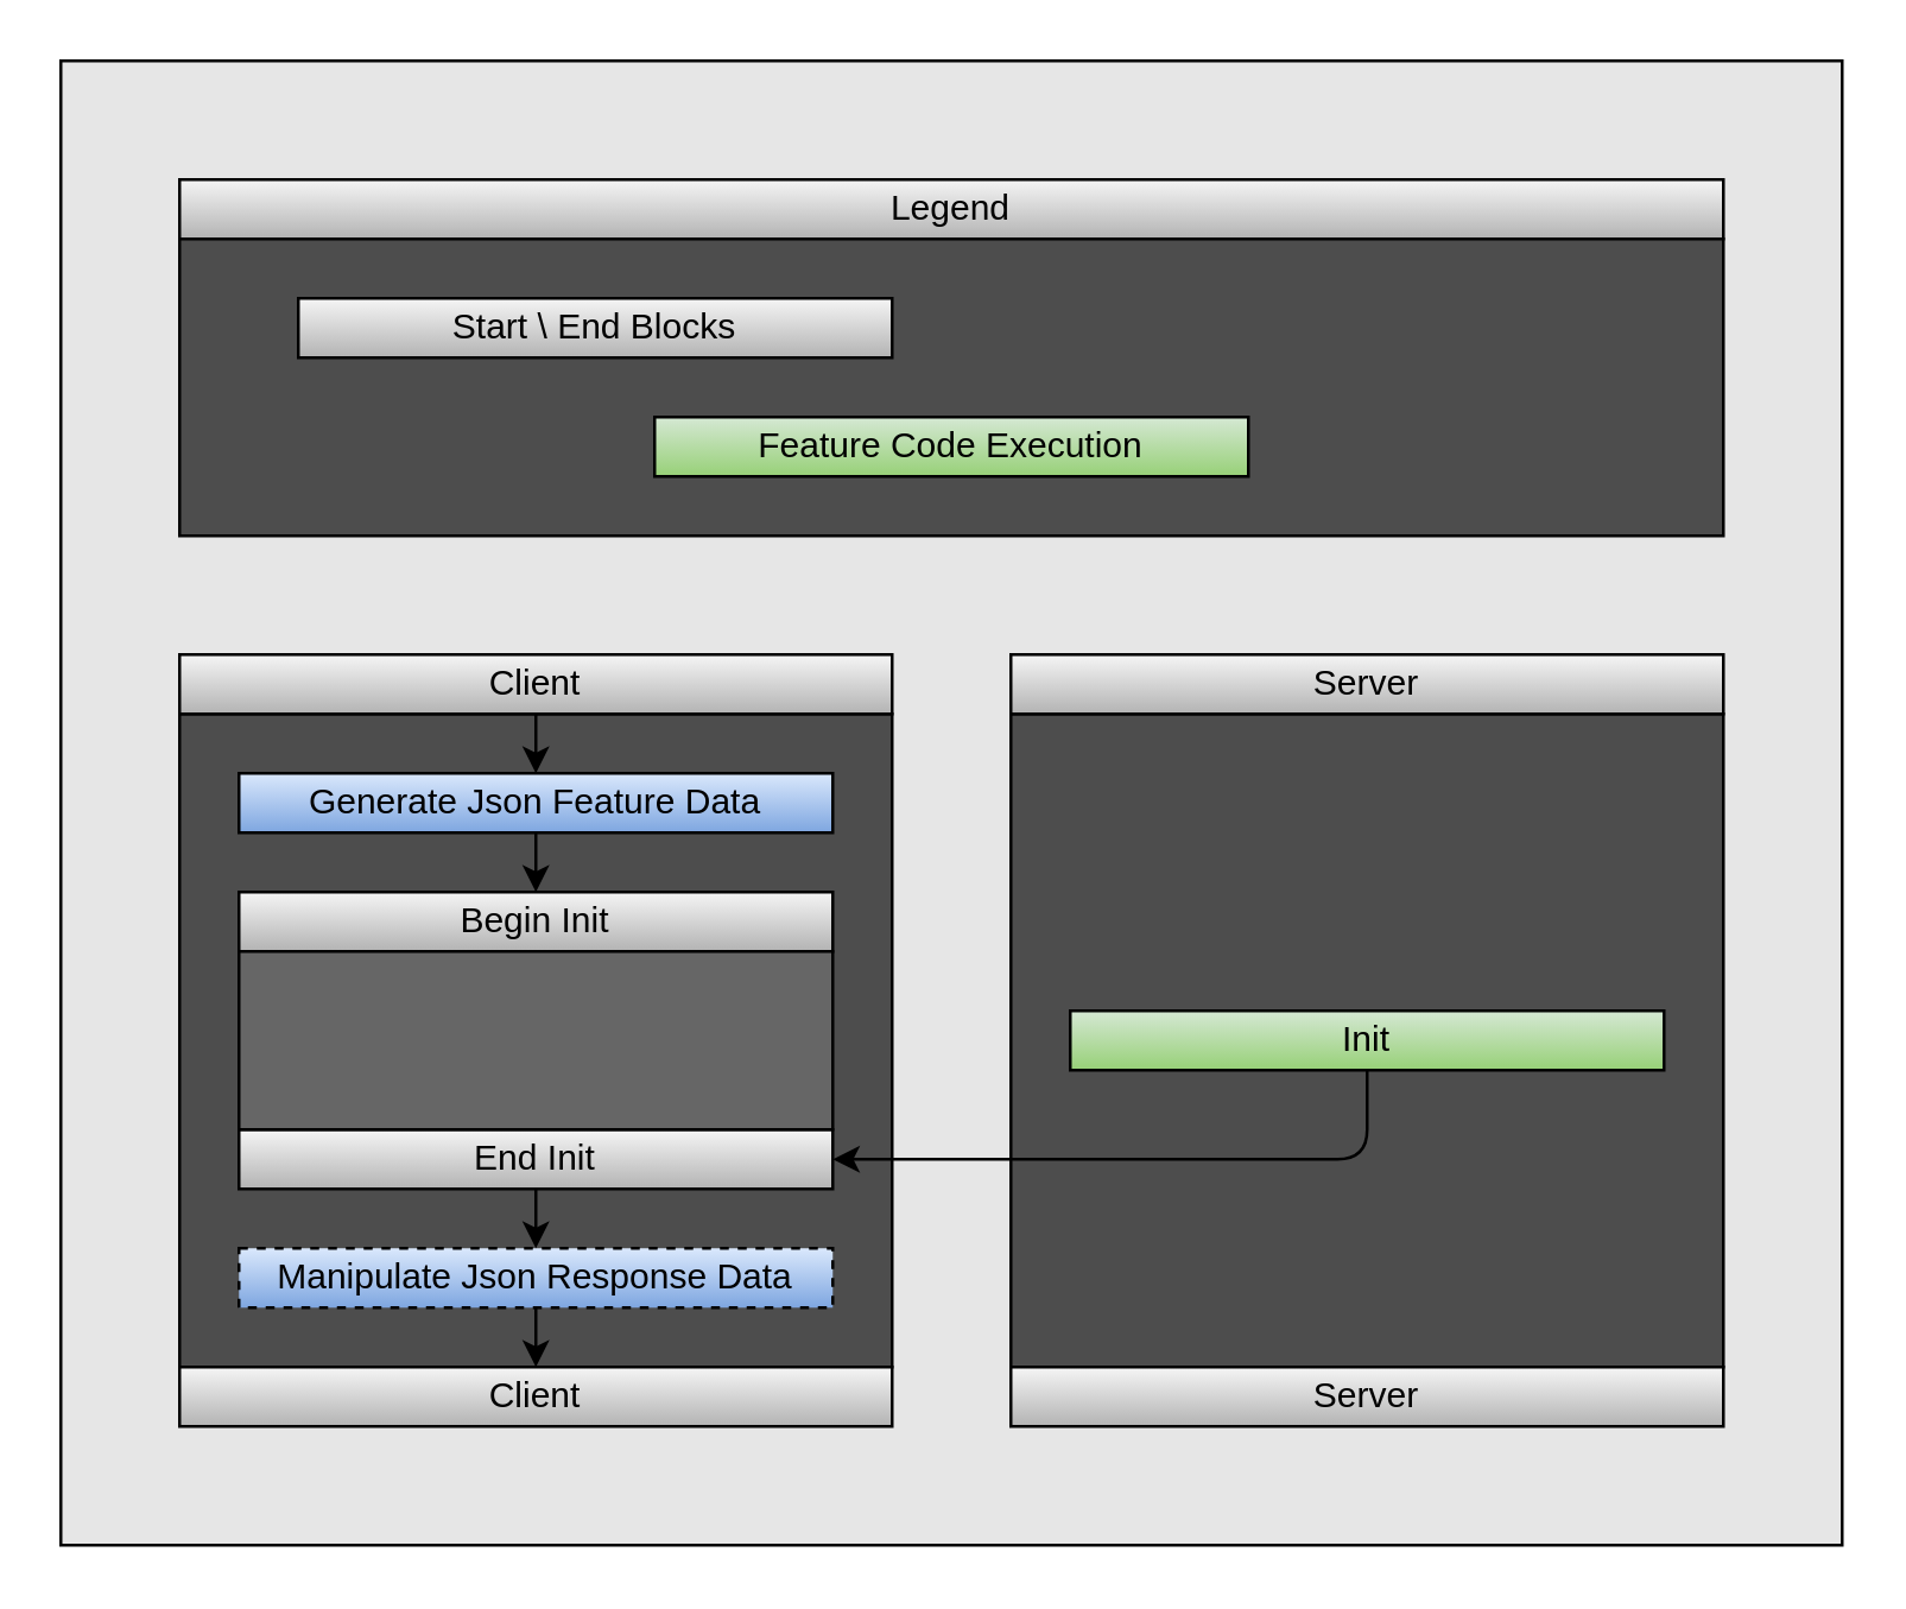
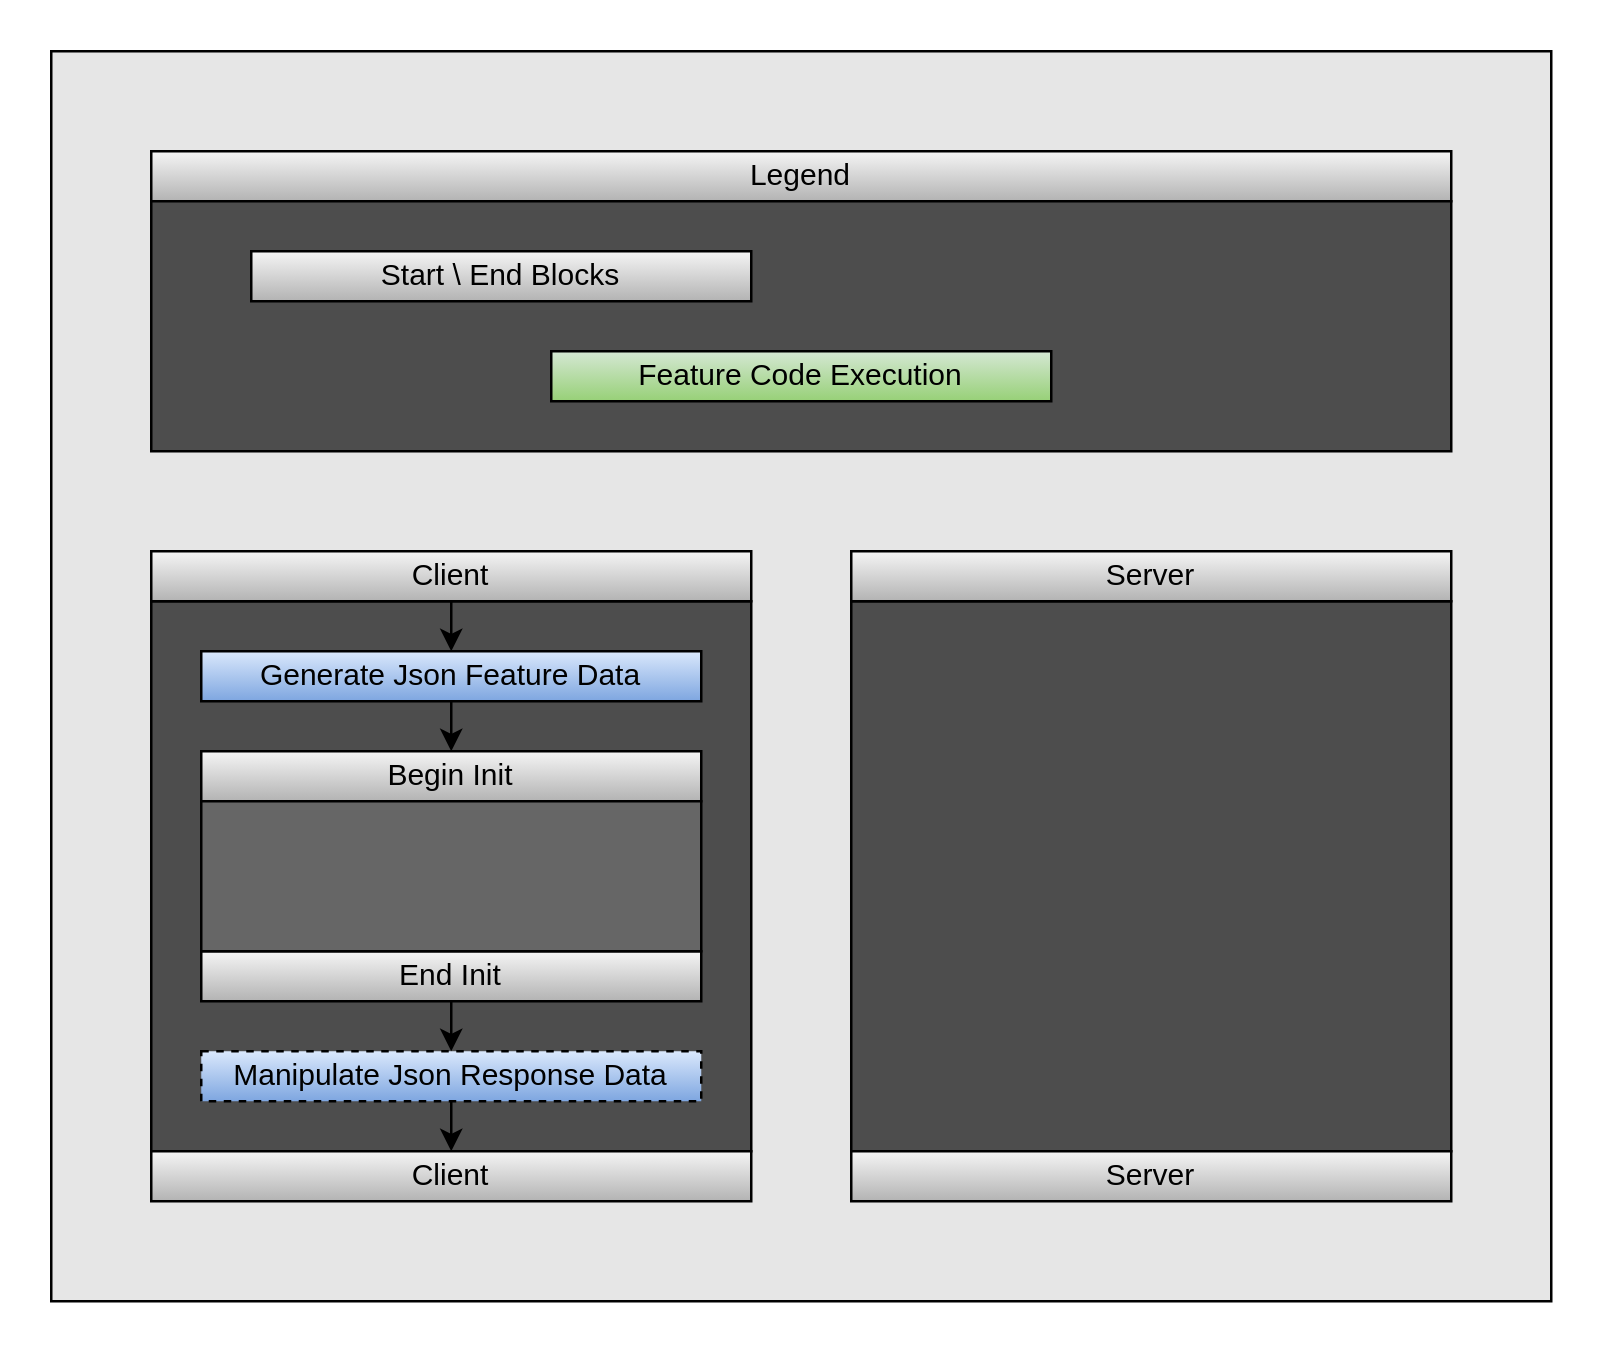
  <mxCell id="0" />
  <mxCell id="1" parent="0" />
  <mxCell id="2" value="" style="rounded=0;whiteSpace=wrap;html=1;fillColor=#E6E6E6;" parent="1" vertex="1"><mxGeometry x="20" y="20" width="600" height="500" as="geometry" /></mxCell>
  <mxCell id="3" value="Legend" style="rounded=0;whiteSpace=wrap;html=1;fillColor=#f5f5f5;gradientColor=#b3b3b3;" parent="1" vertex="1"><mxGeometry x="60" y="60" width="520" height="20" as="geometry" /></mxCell>
  <mxCell id="4" value="" style="rounded=0;whiteSpace=wrap;html=1;fillColor=#4D4D4D;" parent="1" vertex="1"><mxGeometry x="60" y="80" width="520" height="100" as="geometry" /></mxCell>
  <mxCell id="5" value="Start \ End Blocks" style="rounded=0;whiteSpace=wrap;html=1;fillColor=#f5f5f5;gradientColor=#b3b3b3;" parent="1" vertex="1"><mxGeometry x="100" y="100" width="200" height="20" as="geometry" /></mxCell>
  <mxCell id="6" value="Feature Code Execution" style="rounded=0;whiteSpace=wrap;html=1;fillColor=#d5e8d4;gradientColor=#97d077;" parent="1" vertex="1"><mxGeometry x="220" y="140" width="200" height="20" as="geometry" /></mxCell>
  <mxCell id="7" value="" style="rounded=0;whiteSpace=wrap;html=1;fillColor=#4D4D4D;" parent="1" vertex="1"><mxGeometry x="340" y="240" width="240" height="220" as="geometry" /></mxCell>
  <mxCell id="8" value="" style="rounded=0;whiteSpace=wrap;html=1;fillColor=#4D4D4D;" parent="1" vertex="1"><mxGeometry x="60" y="240" width="240" height="220" as="geometry" /></mxCell>
  <mxCell id="9" value="Server" style="rounded=0;whiteSpace=wrap;html=1;fillColor=#f5f5f5;gradientColor=#b3b3b3;" parent="1" vertex="1"><mxGeometry x="340" y="220" width="240" height="20" as="geometry" /></mxCell>
  <mxCell id="10" value="Server" style="rounded=0;whiteSpace=wrap;html=1;fillColor=#f5f5f5;gradientColor=#b3b3b3;" parent="1" vertex="1"><mxGeometry x="340" y="460" width="240" height="20" as="geometry" /></mxCell>
  <mxCell id="11" value="Client" style="rounded=0;whiteSpace=wrap;html=1;fillColor=#f5f5f5;gradientColor=#b3b3b3;" parent="1" vertex="1"><mxGeometry x="60" y="220" width="240" height="20" as="geometry" /></mxCell>
  <mxCell id="12" value="Client" style="rounded=0;whiteSpace=wrap;html=1;fillColor=#f5f5f5;gradientColor=#b3b3b3;" parent="1" vertex="1"><mxGeometry x="60" y="460" width="240" height="20" as="geometry" /></mxCell>
- <mxCell id="13" value="Init" style="rounded=0;whiteSpace=wrap;html=1;fillColor=#d5e8d4;gradientColor=#97d077;" parent="1" vertex="1"><mxGeometry x="360" y="340" width="200" height="20" as="geometry" /></mxCell>
  <mxCell id="14" value="Begin Init" style="rounded=0;whiteSpace=wrap;html=1;fillColor=#f5f5f5;gradientColor=#b3b3b3;" parent="1" vertex="1"><mxGeometry x="80" y="300" width="200" height="20" as="geometry" /></mxCell>
  <mxCell id="15" value="End Init" style="rounded=0;whiteSpace=wrap;html=1;fillColor=#f5f5f5;gradientColor=#b3b3b3;" parent="1" vertex="1"><mxGeometry x="80" y="380" width="200" height="20" as="geometry" /></mxCell>
  <mxCell id="16" value="" style="rounded=0;whiteSpace=wrap;html=1;fillColor=#666666;" parent="1" vertex="1"><mxGeometry x="80" y="320" width="200" height="60" as="geometry" /></mxCell>
- <mxCell id="17" value="" style="endArrow=classic;html=1;exitX=0.5;exitY=1;exitDx=0;exitDy=0;entryX=1;entryY=0.5;entryDx=0;entryDy=0;" parent="1" source="13" target="15" edge="1"><mxGeometry width="50" height="50" relative="1" as="geometry"><mxPoint x="587" y="678" as="sourcePoint" /><mxPoint x="637" y="628" as="targetPoint" /><Array as="points"><mxPoint x="460" y="390" /></Array></mxGeometry></mxCell>
  <mxCell id="18" value="Generate Json Feature Data" style="rounded=0;whiteSpace=wrap;html=1;fillColor=#dae8fc;gradientColor=#7ea6e0;" parent="1" vertex="1"><mxGeometry x="80" y="260" width="200" height="20" as="geometry" /></mxCell>
  <mxCell id="19" value="Manipulate Json Response Data" style="rounded=0;whiteSpace=wrap;html=1;fillColor=#dae8fc;gradientColor=#7ea6e0;dashed=1;" parent="1" vertex="1"><mxGeometry x="80" y="420" width="200" height="20" as="geometry" /></mxCell>
  <mxCell id="20" value="" style="endArrow=classic;html=1;exitX=0.5;exitY=0;exitDx=0;exitDy=0;entryX=0.5;entryY=0;entryDx=0;entryDy=0;" parent="1" source="8" target="18" edge="1"><mxGeometry width="50" height="50" relative="1" as="geometry"><mxPoint x="587" y="678" as="sourcePoint" /><mxPoint x="637" y="628" as="targetPoint" /></mxGeometry></mxCell>
  <mxCell id="21" value="" style="endArrow=classic;html=1;exitX=0.5;exitY=1;exitDx=0;exitDy=0;entryX=0.5;entryY=0;entryDx=0;entryDy=0;" parent="1" source="18" target="14" edge="1"><mxGeometry width="50" height="50" relative="1" as="geometry"><mxPoint x="587" y="678" as="sourcePoint" /><mxPoint x="637" y="628" as="targetPoint" /></mxGeometry></mxCell>
  <mxCell id="22" value="" style="endArrow=classic;html=1;exitX=0.5;exitY=1;exitDx=0;exitDy=0;entryX=0.5;entryY=0;entryDx=0;entryDy=0;" parent="1" source="15" target="19" edge="1"><mxGeometry width="50" height="50" relative="1" as="geometry"><mxPoint x="587" y="678" as="sourcePoint" /><mxPoint x="637" y="628" as="targetPoint" /></mxGeometry></mxCell>
  <mxCell id="23" value="" style="endArrow=classic;html=1;exitX=0.5;exitY=1;exitDx=0;exitDy=0;entryX=0.5;entryY=0;entryDx=0;entryDy=0;" parent="1" source="19" target="12" edge="1"><mxGeometry width="50" height="50" relative="1" as="geometry"><mxPoint x="587" y="678" as="sourcePoint" /><mxPoint x="637" y="628" as="targetPoint" /></mxGeometry></mxCell>
